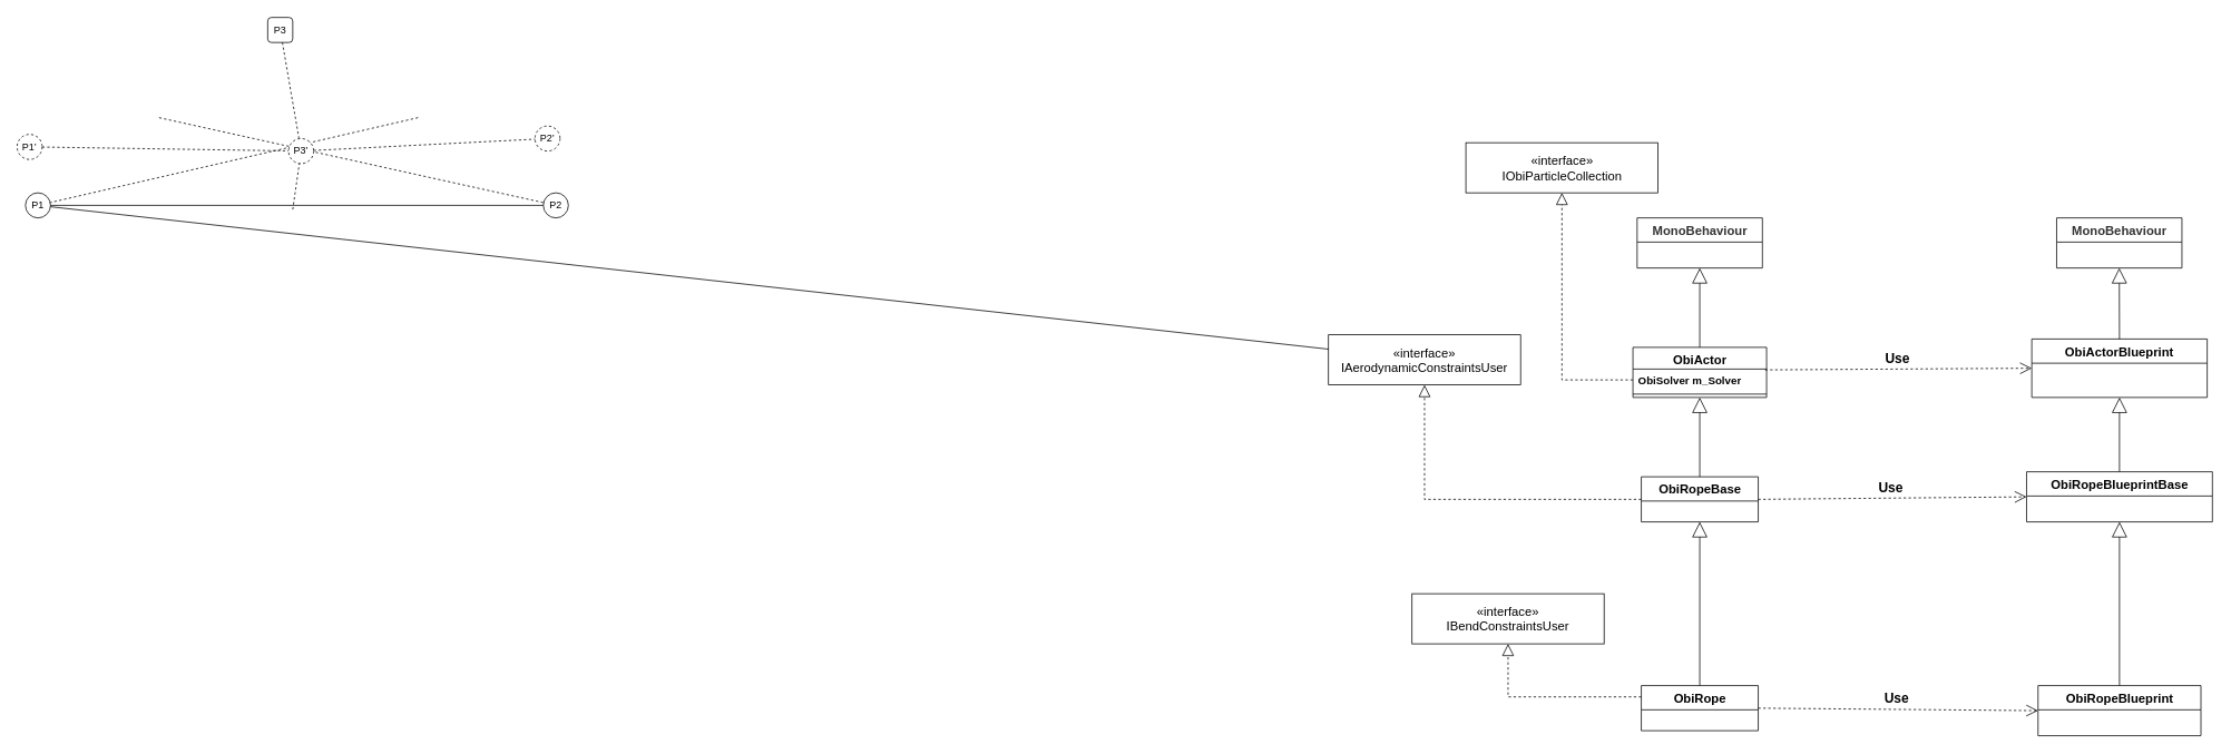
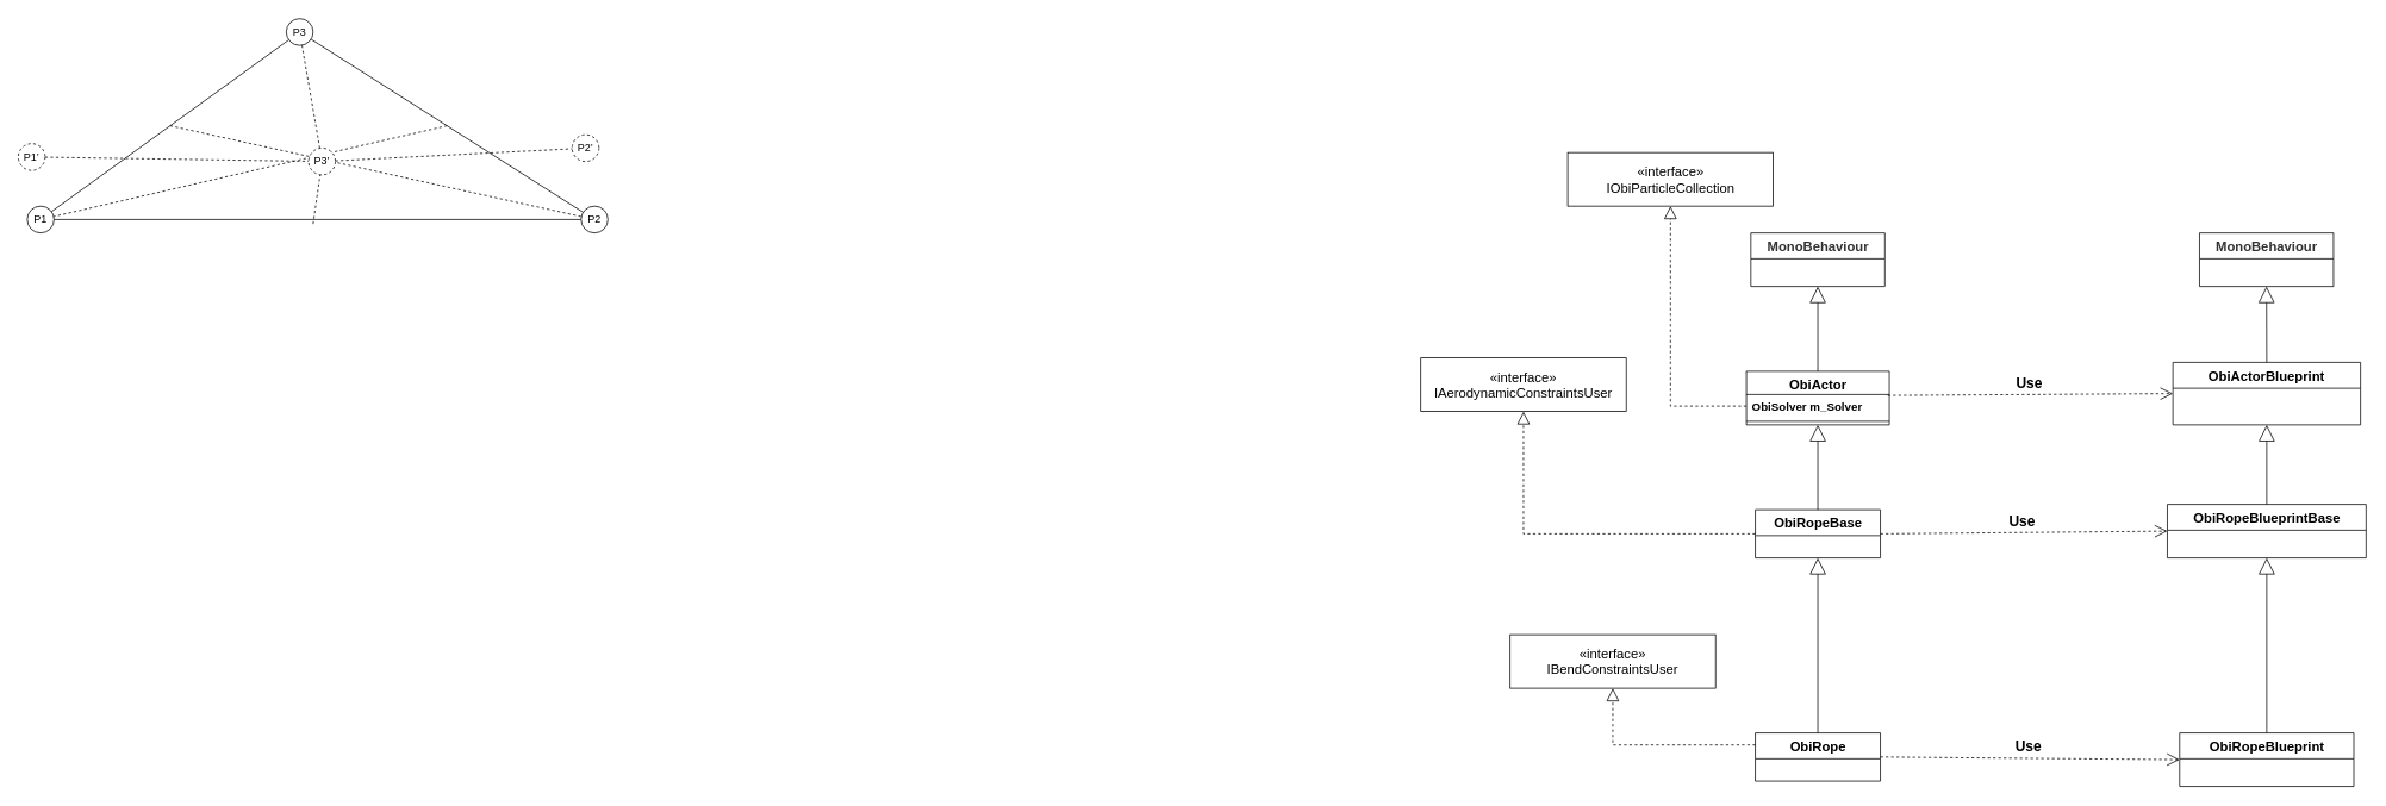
  <mxCell id="0" style=";html=1;" />
  <mxCell id="1" style=";html=1;" parent="0" />
  <mxCell id="2" value="&lt;b&gt;&lt;font style=&quot;font-size: 15px;&quot;&gt;ObiRopeBase&lt;/font&gt;&lt;/b&gt;" style="swimlane;fontStyle=1;align=center;verticalAlign=middle;childLayout=stackLayout;horizontal=1;startSize=29;horizontalStack=0;resizeParent=1;resizeParentMax=0;resizeLast=0;collapsible=0;marginBottom=0;html=1;whiteSpace=wrap;" parent="1" vertex="1"><mxGeometry x="1964.5" y="570" width="140" height="54" as="geometry" /></mxCell>
  <mxCell id="3" value="&lt;b&gt;&lt;font style=&quot;font-size: 15px;&quot;&gt;ObiRope&lt;/font&gt;&lt;/b&gt;" style="swimlane;fontStyle=1;align=center;verticalAlign=middle;childLayout=stackLayout;horizontal=1;startSize=29;horizontalStack=0;resizeParent=1;resizeParentMax=0;resizeLast=0;collapsible=0;marginBottom=0;html=1;whiteSpace=wrap;" parent="1" vertex="1"><mxGeometry x="1964.5" y="820" width="140" height="54" as="geometry" /></mxCell>
  <mxCell id="4" value="" style="endArrow=block;endSize=16;endFill=0;html=1;rounded=0;entryX=0.5;entryY=1;entryDx=0;entryDy=0;exitX=0.5;exitY=0;exitDx=0;exitDy=0;" parent="1" source="2" target="21" edge="1"><mxGeometry width="160" relative="1" as="geometry"><mxPoint x="2119.5" y="870" as="sourcePoint" /><mxPoint x="2279.5" y="870" as="targetPoint" /></mxGeometry></mxCell>
  <mxCell id="5" value="" style="endArrow=block;endSize=16;endFill=0;html=1;rounded=0;entryX=0.5;entryY=1;entryDx=0;entryDy=0;exitX=0.5;exitY=0;exitDx=0;exitDy=0;" parent="1" source="3" target="2" edge="1"><mxGeometry width="160" relative="1" as="geometry"><mxPoint x="2129.5" y="780" as="sourcePoint" /><mxPoint x="2129.5" y="680" as="targetPoint" /></mxGeometry></mxCell>
  <mxCell id="6" value="&lt;b&gt;&lt;font style=&quot;font-size: 15px;&quot;&gt;ObiActorBlueprint&lt;/font&gt;&lt;/b&gt;" style="swimlane;fontStyle=1;align=center;verticalAlign=middle;childLayout=stackLayout;horizontal=1;startSize=29;horizontalStack=0;resizeParent=1;resizeParentMax=0;resizeLast=0;collapsible=0;marginBottom=0;html=1;whiteSpace=wrap;" parent="1" vertex="1"><mxGeometry x="2432" y="405" width="210" height="70" as="geometry" /></mxCell>
  <mxCell id="7" value="&lt;b&gt;&lt;font style=&quot;font-size: 15px;&quot;&gt;ObiRopeBlueprintBase&lt;/font&gt;&lt;/b&gt;" style="swimlane;fontStyle=1;align=center;verticalAlign=middle;childLayout=stackLayout;horizontal=1;startSize=29;horizontalStack=0;resizeParent=1;resizeParentMax=0;resizeLast=0;collapsible=0;marginBottom=0;html=1;whiteSpace=wrap;" parent="1" vertex="1"><mxGeometry x="2425.75" y="564" width="222.5" height="60" as="geometry" /></mxCell>
  <mxCell id="8" value="&lt;b&gt;&lt;font style=&quot;font-size: 15px;&quot;&gt;ObiRopeBlueprint&lt;/font&gt;&lt;/b&gt;" style="swimlane;fontStyle=1;align=center;verticalAlign=middle;childLayout=stackLayout;horizontal=1;startSize=29;horizontalStack=0;resizeParent=1;resizeParentMax=0;resizeLast=0;collapsible=0;marginBottom=0;html=1;whiteSpace=wrap;" parent="1" vertex="1"><mxGeometry x="2439.5" y="820" width="195" height="60" as="geometry" /></mxCell>
  <mxCell id="9" value="" style="endArrow=block;endSize=16;endFill=0;html=1;rounded=0;entryX=0.5;entryY=1;entryDx=0;entryDy=0;exitX=0.5;exitY=0;exitDx=0;exitDy=0;" parent="1" source="7" target="6" edge="1"><mxGeometry width="160" relative="1" as="geometry"><mxPoint x="2626.75" y="880" as="sourcePoint" /><mxPoint x="2786.75" y="880" as="targetPoint" /></mxGeometry></mxCell>
  <mxCell id="10" value="" style="endArrow=block;endSize=16;endFill=0;html=1;rounded=0;entryX=0.5;entryY=1;entryDx=0;entryDy=0;exitX=0.5;exitY=0;exitDx=0;exitDy=0;" parent="1" source="8" target="7" edge="1"><mxGeometry width="160" relative="1" as="geometry"><mxPoint x="2636.75" y="790" as="sourcePoint" /><mxPoint x="2636.75" y="690" as="targetPoint" /></mxGeometry></mxCell>
  <mxCell id="11" value="&lt;font style=&quot;font-size: 15px;&quot;&gt;«interface»&lt;br&gt;IObiParticleCollection&lt;/font&gt;" style="html=1;whiteSpace=wrap;" parent="1" vertex="1"><mxGeometry x="1754.5" y="170" width="230" height="60" as="geometry" /></mxCell>
  <mxCell id="12" value="&lt;span style=&quot;color: rgb(51, 51, 51); font-family: Arial, sans-serif; text-align: start; background-color: rgb(255, 255, 255);&quot;&gt;&lt;font style=&quot;font-size: 15px;&quot;&gt;MonoBehaviour&lt;/font&gt;&lt;/span&gt;" style="swimlane;fontStyle=1;align=center;verticalAlign=middle;childLayout=stackLayout;horizontal=1;startSize=29;horizontalStack=0;resizeParent=1;resizeParentMax=0;resizeLast=0;collapsible=0;marginBottom=0;html=1;whiteSpace=wrap;" parent="1" vertex="1"><mxGeometry x="1959.5" y="260" width="150" height="60" as="geometry" /></mxCell>
  <mxCell id="13" value="" style="endArrow=block;endSize=16;endFill=0;html=1;rounded=0;entryX=0.5;entryY=1;entryDx=0;entryDy=0;exitX=0.5;exitY=0;exitDx=0;exitDy=0;" parent="1" source="21" target="12" edge="1"><mxGeometry width="160" relative="1" as="geometry"><mxPoint x="2044.5" y="440" as="sourcePoint" /><mxPoint x="2044.5" y="340" as="targetPoint" /></mxGeometry></mxCell>
  <mxCell id="14" value="&lt;span style=&quot;color: rgb(51, 51, 51); font-family: Arial, sans-serif; text-align: start; background-color: rgb(255, 255, 255);&quot;&gt;&lt;font style=&quot;font-size: 15px;&quot;&gt;MonoBehaviour&lt;/font&gt;&lt;/span&gt;" style="swimlane;fontStyle=1;align=center;verticalAlign=middle;childLayout=stackLayout;horizontal=1;startSize=29;horizontalStack=0;resizeParent=1;resizeParentMax=0;resizeLast=0;collapsible=0;marginBottom=0;html=1;whiteSpace=wrap;" parent="1" vertex="1"><mxGeometry x="2461.75" y="260" width="150" height="60" as="geometry" /></mxCell>
  <mxCell id="15" value="" style="endArrow=block;endSize=16;endFill=0;html=1;rounded=0;entryX=0.5;entryY=1;entryDx=0;entryDy=0;exitX=0.5;exitY=0;exitDx=0;exitDy=0;" parent="1" source="6" target="14" edge="1"><mxGeometry width="160" relative="1" as="geometry"><mxPoint x="2536.25" y="434" as="sourcePoint" /><mxPoint x="2536.25" y="350" as="targetPoint" /></mxGeometry></mxCell>
  <mxCell id="16" value="" style="endArrow=block;dashed=1;endFill=0;endSize=12;html=1;rounded=0;entryX=0.5;entryY=1;entryDx=0;entryDy=0;exitX=0;exitY=0.5;exitDx=0;exitDy=0;edgeStyle=orthogonalEdgeStyle;" parent="1" source="22" target="11" edge="1"><mxGeometry width="160" relative="1" as="geometry"><mxPoint x="2214.5" y="540" as="sourcePoint" /><mxPoint x="2374.5" y="540" as="targetPoint" /></mxGeometry></mxCell>
  <mxCell id="17" value="&lt;font style=&quot;font-size: 15px;&quot;&gt;«interface»&lt;br&gt;IAerodynamicConstraintsUser&lt;/font&gt;" style="html=1;whiteSpace=wrap;" parent="1" vertex="1"><mxGeometry x="1590" y="400" width="230" height="60" as="geometry" /></mxCell>
  <mxCell id="18" value="" style="endArrow=block;dashed=1;endFill=0;endSize=12;html=1;rounded=0;entryX=0.5;entryY=1;entryDx=0;entryDy=0;exitX=0;exitY=0.5;exitDx=0;exitDy=0;edgeStyle=orthogonalEdgeStyle;" parent="1" source="2" target="17" edge="1"><mxGeometry width="160" relative="1" as="geometry"><mxPoint x="2184.5" y="680" as="sourcePoint" /><mxPoint x="1740" y="540" as="targetPoint" /></mxGeometry></mxCell>
  <mxCell id="19" value="&lt;font style=&quot;font-size: 15px;&quot;&gt;«interface»&lt;br&gt;IBendConstraintsUser&lt;/font&gt;" style="html=1;whiteSpace=wrap;" parent="1" vertex="1"><mxGeometry x="1690" y="710" width="230" height="60" as="geometry" /></mxCell>
  <mxCell id="20" value="" style="endArrow=block;dashed=1;endFill=0;endSize=12;html=1;rounded=0;entryX=0.5;entryY=1;entryDx=0;entryDy=0;exitX=0;exitY=0.25;exitDx=0;exitDy=0;edgeStyle=orthogonalEdgeStyle;" parent="1" source="3" target="19" edge="1"><mxGeometry width="160" relative="1" as="geometry"><mxPoint x="2109.5" y="877" as="sourcePoint" /><mxPoint x="2319.5" y="770" as="targetPoint" /></mxGeometry></mxCell>
  <mxCell id="21" value="&lt;b&gt;&lt;font style=&quot;font-size: 15px;&quot;&gt;ObiActor&lt;/font&gt;&lt;/b&gt;" style="swimlane;fontStyle=1;align=center;verticalAlign=top;childLayout=stackLayout;horizontal=1;startSize=26;horizontalStack=0;resizeParent=1;resizeParentMax=0;resizeLast=0;collapsible=1;marginBottom=0;whiteSpace=wrap;html=1;" parent="1" vertex="1"><mxGeometry x="1954.5" y="415" width="160" height="60" as="geometry" /></mxCell>
  <mxCell id="22" value="&lt;span style=&quot;text-align: center; text-wrap-mode: nowrap;&quot;&gt;&lt;b&gt;&lt;font style=&quot;font-size: 13px;&quot;&gt;ObiSolver m_Solver&lt;/font&gt;&lt;/b&gt;&lt;/span&gt;" style="text;strokeColor=none;fillColor=none;align=left;verticalAlign=top;spacingLeft=4;spacingRight=4;overflow=hidden;rotatable=0;points=[[0,0.5],[1,0.5]];portConstraint=eastwest;whiteSpace=wrap;html=1;" parent="21" vertex="1"><mxGeometry y="26" width="160" height="26" as="geometry" /></mxCell>
  <mxCell id="23" value="" style="line;strokeWidth=1;fillColor=none;align=left;verticalAlign=middle;spacingTop=-1;spacingLeft=3;spacingRight=3;rotatable=0;labelPosition=right;points=[];portConstraint=eastwest;strokeColor=inherit;" parent="21" vertex="1"><mxGeometry y="52" width="160" height="8" as="geometry" /></mxCell>
  <mxCell id="24" value="&lt;font style=&quot;font-size: 16px;&quot;&gt;&lt;b&gt;Use&lt;/b&gt;&lt;/font&gt;" style="endArrow=open;endSize=12;dashed=1;html=1;rounded=0;entryX=0;entryY=0.5;entryDx=0;entryDy=0;exitX=0.989;exitY=0.038;exitDx=0;exitDy=0;exitPerimeter=0;" parent="1" source="22" target="6" edge="1"><mxGeometry x="-0.012" y="13" width="160" relative="1" as="geometry"><mxPoint x="2404.5" y="460" as="sourcePoint" /><mxPoint x="2564.5" y="460" as="targetPoint" /><mxPoint as="offset" /></mxGeometry></mxCell>
  <mxCell id="25" value="&lt;font style=&quot;font-size: 16px;&quot;&gt;&lt;b&gt;Use&lt;/b&gt;&lt;/font&gt;" style="endArrow=open;endSize=12;dashed=1;html=1;rounded=0;entryX=0;entryY=0.5;entryDx=0;entryDy=0;exitX=1;exitY=0.5;exitDx=0;exitDy=0;" parent="1" source="2" target="7" edge="1"><mxGeometry x="-0.012" y="13" width="160" relative="1" as="geometry"><mxPoint x="2137.75" y="600" as="sourcePoint" /><mxPoint x="2461.75" y="603" as="targetPoint" /><mxPoint as="offset" /></mxGeometry></mxCell>
  <mxCell id="26" value="&lt;font style=&quot;font-size: 16px;&quot;&gt;&lt;b&gt;Use&lt;/b&gt;&lt;/font&gt;" style="endArrow=open;endSize=12;dashed=1;html=1;rounded=0;entryX=0;entryY=0.5;entryDx=0;entryDy=0;exitX=1;exitY=0.5;exitDx=0;exitDy=0;" parent="1" source="3" target="8" edge="1"><mxGeometry x="-0.012" y="13" width="160" relative="1" as="geometry"><mxPoint x="2090" y="770" as="sourcePoint" /><mxPoint x="2416" y="767" as="targetPoint" /><mxPoint as="offset" /></mxGeometry></mxCell>
  <mxCell id="27" value="P1" style="ellipse;whiteSpace=wrap;html=1;aspect=fixed;" vertex="1" parent="1"><mxGeometry x="30" y="230" width="30" height="30" as="geometry" /></mxCell>
- <mxCell id="28" value="P3" style="whiteSpace=wrap;html=1;aspect=fixed;rounded=1;" vertex="1" parent="1"><mxGeometry x="320" y="20" width="30" height="30" as="geometry" /></mxCell>
+ <mxCell id="28" value="P3" style="ellipse;whiteSpace=wrap;html=1;aspect=fixed;" vertex="1" parent="1"><mxGeometry x="320" y="20" width="30" height="30" as="geometry" /></mxCell>
  <mxCell id="29" value="P2" style="ellipse;whiteSpace=wrap;html=1;aspect=fixed;" vertex="1" parent="1"><mxGeometry x="650" y="230" width="30" height="30" as="geometry" /></mxCell>
- <mxCell id="30" value="" style="endArrow=none;html=1;rounded=0;" edge="1" parent="1" source="27" target="17"><mxGeometry width="50" height="50" relative="1" as="geometry"><mxPoint x="240" y="260" as="sourcePoint" /><mxPoint x="290" y="210" as="targetPoint" /></mxGeometry></mxCell>
+ <mxCell id="30" value="" style="endArrow=none;html=1;rounded=0;" edge="1" parent="1" source="27" target="28"><mxGeometry width="50" height="50" relative="1" as="geometry"><mxPoint x="240" y="260" as="sourcePoint" /><mxPoint x="290" y="210" as="targetPoint" /></mxGeometry></mxCell>
+ <mxCell id="31" value="" style="endArrow=none;html=1;rounded=0;" edge="1" parent="1" source="29" target="28"><mxGeometry width="50" height="50" relative="1" as="geometry"><mxPoint x="380" y="190" as="sourcePoint" /><mxPoint x="430" y="140" as="targetPoint" /></mxGeometry></mxCell>
  <mxCell id="32" value="" style="endArrow=none;html=1;rounded=0;" edge="1" parent="1" source="27" target="29"><mxGeometry width="50" height="50" relative="1" as="geometry"><mxPoint x="380" y="340" as="sourcePoint" /><mxPoint x="430" y="290" as="targetPoint" /></mxGeometry></mxCell>
  <mxCell id="33" value="" style="endArrow=none;dashed=1;html=1;rounded=0;" edge="1" parent="1" target="29"><mxGeometry width="50" height="50" relative="1" as="geometry"><mxPoint x="190" y="140" as="sourcePoint" /><mxPoint x="360" y="370" as="targetPoint" /></mxGeometry></mxCell>
  <mxCell id="34" value="" style="endArrow=none;dashed=1;html=1;rounded=0;" edge="1" parent="1" target="27"><mxGeometry width="50" height="50" relative="1" as="geometry"><mxPoint x="500" y="140" as="sourcePoint" /><mxPoint x="660" y="252" as="targetPoint" /></mxGeometry></mxCell>
  <mxCell id="35" value="" style="endArrow=none;dashed=1;html=1;rounded=0;" edge="1" parent="1" source="39" target="28"><mxGeometry width="50" height="50" relative="1" as="geometry"><mxPoint x="350" y="250" as="sourcePoint" /><mxPoint x="310" y="70" as="targetPoint" /></mxGeometry></mxCell>
  <mxCell id="36" value="P1’" style="ellipse;whiteSpace=wrap;html=1;aspect=fixed;dashed=1;" vertex="1" parent="1"><mxGeometry x="20" y="160" width="30" height="30" as="geometry" /></mxCell>
  <mxCell id="37" value="P2’" style="ellipse;whiteSpace=wrap;html=1;aspect=fixed;dashed=1;" vertex="1" parent="1"><mxGeometry x="640" y="150" width="30" height="30" as="geometry" /></mxCell>
  <mxCell id="38" value="" style="endArrow=none;dashed=1;html=1;rounded=0;" edge="1" parent="1" target="39"><mxGeometry width="50" height="50" relative="1" as="geometry"><mxPoint x="350" y="250" as="sourcePoint" /><mxPoint x="336" y="50" as="targetPoint" /></mxGeometry></mxCell>
  <mxCell id="39" value="P3’" style="ellipse;whiteSpace=wrap;html=1;aspect=fixed;dashed=1;" vertex="1" parent="1"><mxGeometry x="345" y="165" width="30" height="30" as="geometry" /></mxCell>
  <mxCell id="40" value="" style="endArrow=none;dashed=1;html=1;rounded=0;" edge="1" parent="1" source="36" target="39"><mxGeometry width="50" height="50" relative="1" as="geometry"><mxPoint x="110" y="110" as="sourcePoint" /><mxPoint x="160" y="60" as="targetPoint" /></mxGeometry></mxCell>
  <mxCell id="41" value="" style="endArrow=none;dashed=1;html=1;rounded=0;" edge="1" parent="1" source="39" target="37"><mxGeometry width="50" height="50" relative="1" as="geometry"><mxPoint x="280" y="320" as="sourcePoint" /><mxPoint x="560" y="320" as="targetPoint" /></mxGeometry></mxCell>
